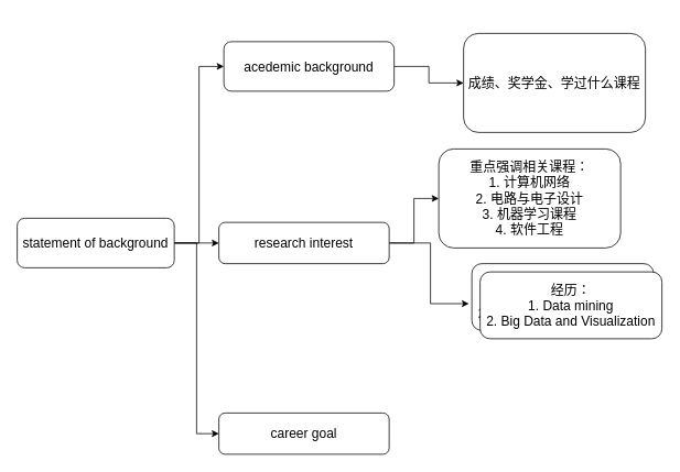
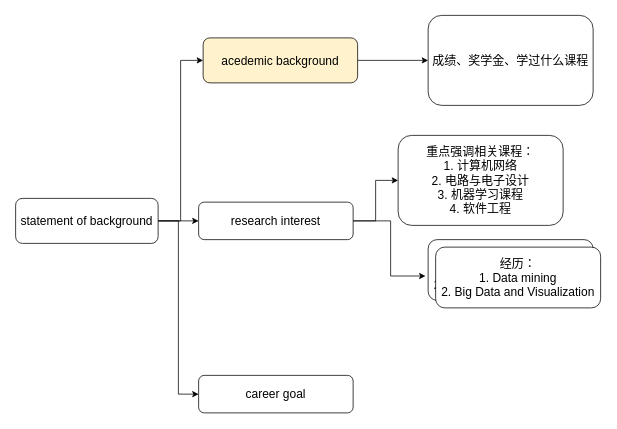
  <mxCell id="0" />
  <mxCell id="1" parent="0" />
  <mxCell id="2" style="edgeStyle=orthogonalEdgeStyle;rounded=0;orthogonalLoop=1;jettySize=auto;html=1;exitX=1;exitY=0.5;exitDx=0;exitDy=0;entryX=0;entryY=0.5;entryDx=0;entryDy=0;fontSize=16;" edge="1" parent="1" source="5" target="7"><mxGeometry relative="1" as="geometry" /></mxCell>
  <mxCell id="3" style="edgeStyle=orthogonalEdgeStyle;rounded=0;orthogonalLoop=1;jettySize=auto;html=1;exitX=1;exitY=0.5;exitDx=0;exitDy=0;entryX=0;entryY=0.5;entryDx=0;entryDy=0;fontSize=16;" edge="1" parent="1" source="5" target="10"><mxGeometry relative="1" as="geometry" /></mxCell>
  <mxCell id="4" style="edgeStyle=orthogonalEdgeStyle;rounded=0;orthogonalLoop=1;jettySize=auto;html=1;exitX=1;exitY=0.5;exitDx=0;exitDy=0;entryX=0;entryY=0.5;entryDx=0;entryDy=0;fontSize=16;" edge="1" parent="1" source="5" target="11"><mxGeometry relative="1" as="geometry" /></mxCell>
  <mxCell id="5" value="statement of background" style="rounded=1;whiteSpace=wrap;html=1;fontSize=16;" vertex="1" parent="1"><mxGeometry x="20" y="264" width="190" height="60" as="geometry" /></mxCell>
  <mxCell id="6" style="edgeStyle=orthogonalEdgeStyle;rounded=0;orthogonalLoop=1;jettySize=auto;html=1;exitX=1;exitY=0.5;exitDx=0;exitDy=0;fontSize=16;" edge="1" parent="1" source="7" target="14"><mxGeometry relative="1" as="geometry" /></mxCell>
- <mxCell id="7" value="acedemic background" style="rounded=1;whiteSpace=wrap;html=1;fontSize=16;" vertex="1" parent="1"><mxGeometry x="270" y="50" width="206" height="60" as="geometry" /></mxCell>
+ <mxCell id="7" value="acedemic background" style="rounded=1;whiteSpace=wrap;html=1;fontSize=16;fillColor=#fff2cc;" vertex="1" parent="1"><mxGeometry x="270" y="50" width="206" height="60" as="geometry" /></mxCell>
  <mxCell id="8" style="edgeStyle=orthogonalEdgeStyle;rounded=0;orthogonalLoop=1;jettySize=auto;html=1;exitX=1;exitY=0.5;exitDx=0;exitDy=0;entryX=0;entryY=0.5;entryDx=0;entryDy=0;fontSize=16;" edge="1" parent="1" source="10" target="12"><mxGeometry relative="1" as="geometry" /></mxCell>
  <mxCell id="9" style="edgeStyle=orthogonalEdgeStyle;rounded=0;orthogonalLoop=1;jettySize=auto;html=1;exitX=1;exitY=0.5;exitDx=0;exitDy=0;entryX=-0.016;entryY=0.599;entryDx=0;entryDy=0;entryPerimeter=0;fontSize=16;" edge="1" parent="1" source="10" target="13"><mxGeometry relative="1" as="geometry" /></mxCell>
  <mxCell id="10" value="research interest" style="rounded=1;whiteSpace=wrap;html=1;fontSize=16;" vertex="1" parent="1"><mxGeometry x="264" y="269" width="206" height="50" as="geometry" /></mxCell>
  <mxCell id="11" value="career goal" style="rounded=1;whiteSpace=wrap;html=1;fontSize=16;" vertex="1" parent="1"><mxGeometry x="264" y="500" width="206" height="50" as="geometry" /></mxCell>
  <mxCell id="12" value="重点强调相关课程：&lt;br&gt;1. 计算机网络&lt;br&gt;2. 电路与电子设计&lt;br&gt;3. 机器学习课程&lt;br&gt;4. 软件工程" style="rounded=1;whiteSpace=wrap;html=1;fontSize=16;" vertex="1" parent="1"><mxGeometry x="530" y="180" width="220" height="120" as="geometry" /></mxCell>
  <mxCell id="13" value="经历：&lt;br&gt;1. Data mining&lt;br&gt;2. Big Data and Visualization" style="rounded=1;whiteSpace=wrap;html=1;fontSize=16;" vertex="1" parent="1"><mxGeometry x="570" y="319" width="220" height="81" as="geometry" /></mxCell>
- <mxCell id="14" value="成绩、奖学金、学过什么课程" style="rounded=1;whiteSpace=wrap;html=1;fontSize=16;" vertex="1" parent="1"><mxGeometry x="560" y="40" width="220" height="120" as="geometry" /></mxCell>
+ <mxCell id="14" value="成绩、奖学金、学过什么课程" style="rounded=1;whiteSpace=wrap;html=1;fontSize=16;" vertex="1" parent="1"><mxGeometry x="570" y="20" width="220" height="120" as="geometry" /></mxCell>
  <mxCell id="15" value="经历：&lt;br&gt;1. Data mining&lt;br&gt;2. Big Data and Visualization" style="rounded=1;whiteSpace=wrap;html=1;fontSize=16;" vertex="1" parent="1"><mxGeometry x="580" y="329" width="220" height="81" as="geometry" /></mxCell>
